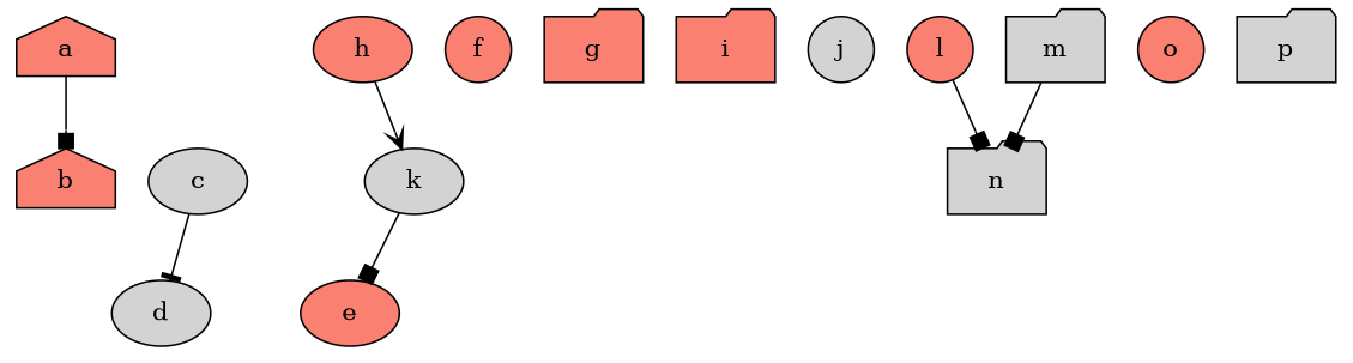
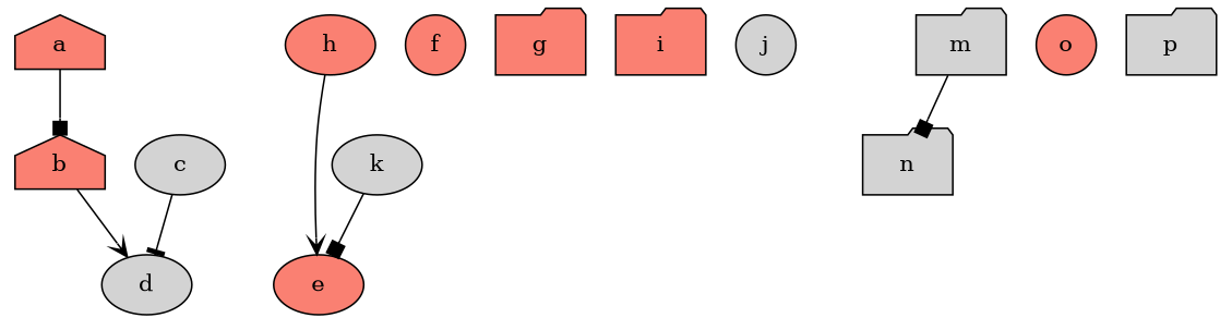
  digraph {
    node [Weight=2 fillcolor=salmon shape=ellipse style=filled]
    edge [Weight=2 arrowhead=box]
    a [shape=house]
    b [Weight=3 shape=house]
    d [fillcolor=lightgrey]
    c [Weight=3 fillcolor=lightgrey]
    e
    f [shape=circle]
    g [shape=folder]
    h
    i [Weight=9 shape=folder]
    j [Weight=1 fillcolor=lightgrey shape=circle]
    k [Weight=4 fillcolor=lightgrey]
-   l [Weight=1 shape=circle]
    n [Weight=3 fillcolor=lightgrey shape=folder]
    m [Weight=1 fillcolor=lightgrey shape=folder]
    o [Weight=3 shape=circle]
    p [Weight=5 fillcolor=lightgrey shape=folder]
    a -> b [Weight=1]
+   b -> d [arrowhead=vee]
    c -> d [Weight=1 arrowhead=tee]
-   h -> k [Weight=1 arrowhead=vee]
+   h -> e [Weight=1 arrowhead=vee]
    k -> e
-   l -> n
    m -> n
  }
